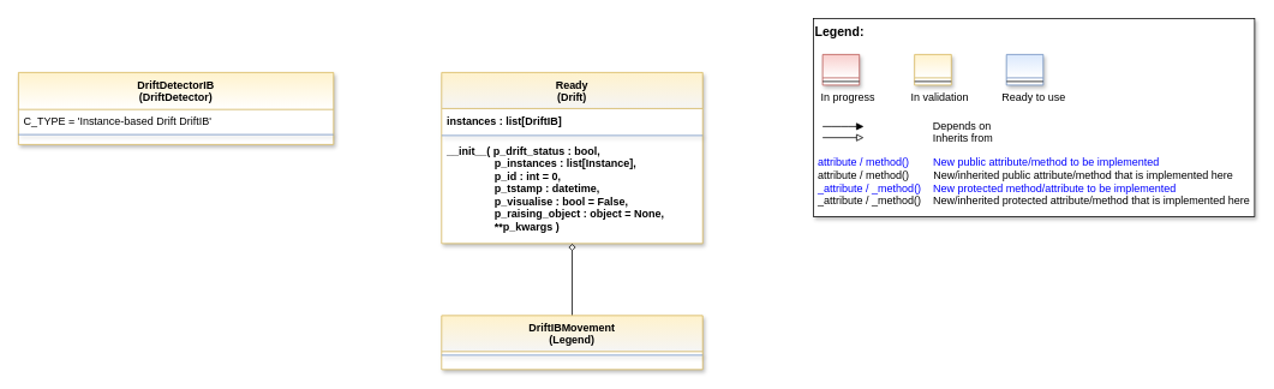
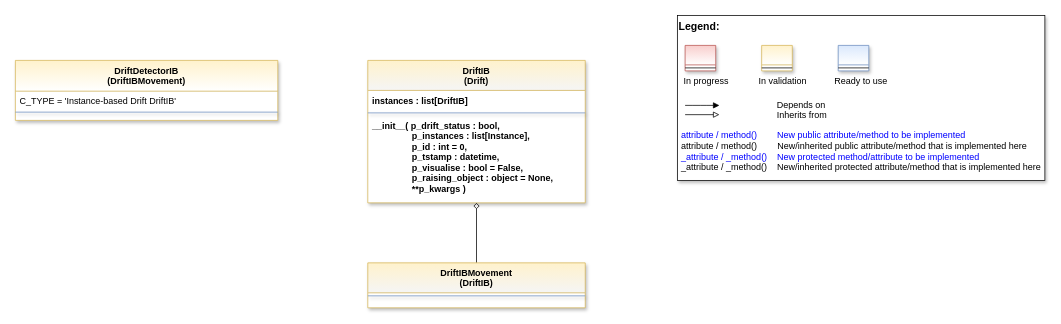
  <mxCell id="0" />
  <mxCell id="1" parent="0" />
  <mxCell id="2" value="" style="group" parent="1" vertex="1" connectable="0"><mxGeometry x="903" y="20" width="490" height="220" as="geometry" /></mxCell>
  <mxCell id="3" value="&lt;font color=&quot;#000000&quot; size=&quot;1&quot;&gt;&lt;b style=&quot;font-size: 14px&quot;&gt;Legend:&lt;br&gt;&lt;/b&gt;&lt;/font&gt;&lt;br&gt;&lt;br&gt;&lt;br&gt;&lt;font color=&quot;#0000ff&quot; style=&quot;font-size: 6px&quot;&gt;&lt;br&gt;&lt;/font&gt;&lt;span style=&quot;color: rgb(0 , 0 , 0)&quot;&gt;&lt;font style=&quot;font-size: 4px&quot;&gt;&amp;nbsp; &amp;nbsp;&lt;/font&gt;&amp;nbsp;In progress&amp;nbsp; &amp;nbsp; &amp;nbsp; &amp;nbsp; &amp;nbsp; &amp;nbsp; In validation&amp;nbsp; &amp;nbsp; &amp;nbsp; &amp;nbsp; &amp;nbsp; &amp;nbsp;Ready to use&lt;/span&gt;&lt;font color=&quot;#000000&quot;&gt;&amp;nbsp;&lt;br&gt;&lt;/font&gt;&lt;font color=&quot;#0000ff&quot;&gt;&lt;br&gt;&lt;br&gt;&lt;br&gt;&lt;br&gt;&amp;nbsp;attribute / method()&amp;nbsp; &amp;nbsp; &amp;nbsp; &amp;nbsp; New public attribute/method to be implemented&lt;/font&gt;&lt;br&gt;&lt;font color=&quot;#000000&quot;&gt;&amp;nbsp;&lt;/font&gt;&lt;font color=&quot;#000000&quot;&gt;attribute / method()&lt;span&gt; &lt;/span&gt;&amp;nbsp; &amp;nbsp; &amp;nbsp; &amp;nbsp;New/inherited public attribute/method that is implemented here&lt;br&gt;&lt;/font&gt;&lt;font color=&quot;#0000ff&quot;&gt;&amp;nbsp;_attribute /&amp;nbsp;&lt;/font&gt;&lt;font color=&quot;#0000ff&quot;&gt;_method()&amp;nbsp; &amp;nbsp; New protected method/attribute to be implemented&lt;/font&gt;&lt;br&gt;&lt;font color=&quot;#000000&quot;&gt;&amp;nbsp;_attribute / _method()&amp;nbsp; &amp;nbsp; New/inherited protected attribute/method that is implemented here&lt;br&gt;&lt;/font&gt;&lt;font color=&quot;#000000&quot;&gt;&lt;br&gt;&lt;br&gt;&lt;br&gt;&lt;br&gt;&lt;br&gt;&lt;/font&gt;" style="text;html=1;align=left;verticalAlign=top;whiteSpace=wrap;rounded=0;fontColor=#006600;strokeColor=#000000;shadow=1;fillColor=#ffffff;" parent="2" vertex="1"><mxGeometry width="490.0" height="220" as="geometry" /></mxCell>
  <mxCell id="4" value="Depends on" style="endArrow=block;html=1;labelPosition=right;verticalLabelPosition=middle;align=left;verticalAlign=middle;endFill=1;fontSize=12;" parent="2" edge="1"><mxGeometry x="-1623.125" y="-2180" width="51.042" height="50" as="geometry"><mxPoint x="10.208" y="120.003" as="sourcePoint" /><mxPoint x="55.991" y="120.003" as="targetPoint" /><mxPoint x="98" as="offset" /><Array as="points"><mxPoint x="30.625" y="120" /></Array></mxGeometry></mxCell>
  <mxCell id="5" value="Inherits from" style="endArrow=block;html=1;labelPosition=right;verticalLabelPosition=middle;align=left;verticalAlign=middle;endFill=0;fontSize=12;" parent="2" edge="1"><mxGeometry x="-1623.125" y="-2180" width="51.042" height="50" as="geometry"><mxPoint x="10.208" y="132.385" as="sourcePoint" /><mxPoint x="55.991" y="132.385" as="targetPoint" /><mxPoint x="98" y="1" as="offset" /></mxGeometry></mxCell>
  <mxCell id="6" value="" style="swimlane;fontStyle=3;align=center;verticalAlign=top;childLayout=stackLayout;horizontal=1;startSize=26;horizontalStack=0;resizeParent=1;resizeLast=0;collapsible=1;marginBottom=0;rounded=0;shadow=1;strokeWidth=1;fillColor=#f8cecc;strokeColor=#b85450;gradientColor=#ffffff;swimlaneFillColor=#ffffff;" parent="2" vertex="1"><mxGeometry x="10.208" y="40" width="40.833" height="34" as="geometry"><mxRectangle x="230" y="140" width="160" height="26" as="alternateBounds" /></mxGeometry></mxCell>
  <mxCell id="7" value="" style="line;html=1;strokeWidth=1;align=left;verticalAlign=middle;spacingTop=-1;spacingLeft=3;spacingRight=3;rotatable=0;labelPosition=right;points=[];portConstraint=eastwest;" parent="6" vertex="1"><mxGeometry y="26" width="40.833" height="8" as="geometry" /></mxCell>
  <mxCell id="8" value="" style="swimlane;fontStyle=3;align=center;verticalAlign=top;childLayout=stackLayout;horizontal=1;startSize=26;horizontalStack=0;resizeParent=1;resizeLast=0;collapsible=1;marginBottom=0;rounded=0;shadow=1;strokeWidth=1;fillColor=#fff2cc;strokeColor=#d6b656;gradientColor=#ffffff;swimlaneFillColor=#ffffff;" parent="2" vertex="1"><mxGeometry x="112.292" y="40" width="40.833" height="34" as="geometry"><mxRectangle x="230" y="140" width="160" height="26" as="alternateBounds" /></mxGeometry></mxCell>
  <mxCell id="9" value="" style="line;html=1;strokeWidth=1;align=left;verticalAlign=middle;spacingTop=-1;spacingLeft=3;spacingRight=3;rotatable=0;labelPosition=right;points=[];portConstraint=eastwest;" parent="8" vertex="1"><mxGeometry y="26" width="40.833" height="8" as="geometry" /></mxCell>
  <mxCell id="10" value="" style="swimlane;fontStyle=3;align=center;verticalAlign=top;childLayout=stackLayout;horizontal=1;startSize=26;horizontalStack=0;resizeParent=1;resizeLast=0;collapsible=1;marginBottom=0;rounded=0;shadow=1;strokeWidth=1;fillColor=#dae8fc;strokeColor=#6c8ebf;gradientColor=#ffffff;swimlaneFillColor=#ffffff;" parent="2" vertex="1"><mxGeometry x="214.375" y="40" width="40.833" height="34" as="geometry"><mxRectangle x="230" y="140" width="160" height="26" as="alternateBounds" /></mxGeometry></mxCell>
  <mxCell id="11" value="" style="line;html=1;strokeWidth=1;align=left;verticalAlign=middle;spacingTop=-1;spacingLeft=3;spacingRight=3;rotatable=0;labelPosition=right;points=[];portConstraint=eastwest;" parent="10" vertex="1"><mxGeometry y="26" width="40.833" height="8" as="geometry" /></mxCell>
- <mxCell id="12" value="DriftDetectorIB&#10;(DriftDetector)" style="swimlane;align=center;verticalAlign=top;childLayout=stackLayout;horizontal=1;startSize=41;horizontalStack=0;resizeParent=1;resizeLast=0;collapsible=1;marginBottom=0;rounded=0;shadow=1;strokeWidth=1;fillColor=#fff2cc;strokeColor=#d6b656;swimlaneFillColor=#ffffff;gradientColor=#FFFFFF;" parent="1" vertex="1"><mxGeometry x="20" y="80" width="350" height="80" as="geometry"><mxRectangle x="230" y="140" width="160" height="26" as="alternateBounds" /></mxGeometry></mxCell>
+ <mxCell id="12" value="DriftDetectorIB&#10;(DriftIBMovement)" style="swimlane;align=center;verticalAlign=top;childLayout=stackLayout;horizontal=1;startSize=41;horizontalStack=0;resizeParent=1;resizeLast=0;collapsible=1;marginBottom=0;rounded=0;shadow=1;strokeWidth=1;fillColor=#fff2cc;strokeColor=#d6b656;swimlaneFillColor=#ffffff;gradientColor=#FFFFFF;" parent="1" vertex="1"><mxGeometry x="20" y="80" width="350" height="80" as="geometry"><mxRectangle x="230" y="140" width="160" height="26" as="alternateBounds" /></mxGeometry></mxCell>
  <mxCell id="13" value="C_TYPE = 'Instance-based Drift DriftIB'" style="text;align=left;verticalAlign=top;spacingLeft=4;spacingRight=4;overflow=hidden;rotatable=0;points=[[0,0.5],[1,0.5]];portConstraint=eastwest;" parent="12" vertex="1"><mxGeometry y="41" width="350" height="24" as="geometry" /></mxCell>
  <mxCell id="14" value="" style="line;html=1;strokeWidth=1;align=center;verticalAlign=top;spacingTop=-1;spacingLeft=3;spacingRight=3;rotatable=0;labelPosition=right;points=[];portConstraint=eastwest;rounded=0;shadow=1;strokeColor=#6c8ebf;swimlaneFillColor=#ffffff;fontFamily=Helvetica;fontSize=12;fontColor=default;fontStyle=3;fillColor=#dae8fc;gradientColor=#ffffff;" parent="12" vertex="1"><mxGeometry y="65" width="350" height="8" as="geometry" /></mxCell>
- <mxCell id="15" value="Ready&#10;(Drift)" style="swimlane;fontStyle=1;align=center;verticalAlign=top;childLayout=stackLayout;horizontal=1;startSize=40;horizontalStack=0;resizeParent=1;resizeLast=0;collapsible=1;marginBottom=0;rounded=0;shadow=1;strokeWidth=1;fillColor=#fff2cc;strokeColor=#d6b656;swimlaneFillColor=#ffffff;fontFamily=Helvetica;fontSize=12;gradientColor=#F5F5F5;" parent="1" vertex="1"><mxGeometry x="490" y="80" width="290" height="190" as="geometry"><mxRectangle x="230" y="140" width="160" height="26" as="alternateBounds" /></mxGeometry></mxCell>
+ <mxCell id="15" value="DriftIB&#10;(Drift)" style="swimlane;fontStyle=1;align=center;verticalAlign=top;childLayout=stackLayout;horizontal=1;startSize=40;horizontalStack=0;resizeParent=1;resizeLast=0;collapsible=1;marginBottom=0;rounded=0;shadow=1;strokeWidth=1;fillColor=#fff2cc;strokeColor=#d6b656;swimlaneFillColor=#ffffff;fontFamily=Helvetica;fontSize=12;gradientColor=#F5F5F5;" parent="1" vertex="1"><mxGeometry x="490" y="80" width="290" height="190" as="geometry"><mxRectangle x="230" y="140" width="160" height="26" as="alternateBounds" /></mxGeometry></mxCell>
  <mxCell id="16" value="instances : list[DriftIB]" style="text;align=left;verticalAlign=top;spacingLeft=4;spacingRight=4;overflow=hidden;rotatable=0;points=[[0,0.5],[1,0.5]];portConstraint=eastwest;fontStyle=1" parent="15" vertex="1"><mxGeometry y="40" width="290" height="26" as="geometry" /></mxCell>
  <mxCell id="17" value="" style="line;html=1;strokeWidth=1;align=center;verticalAlign=top;spacingTop=-1;spacingLeft=3;spacingRight=3;rotatable=0;labelPosition=right;points=[];portConstraint=eastwest;rounded=0;shadow=1;strokeColor=#6c8ebf;swimlaneFillColor=#ffffff;fontFamily=Helvetica;fontSize=12;fontColor=default;fontStyle=1;fillColor=#dae8fc;gradientColor=#ffffff;" parent="15" vertex="1"><mxGeometry y="66" width="290" height="8" as="geometry" /></mxCell>
  <mxCell id="18" value="__init__( p_drift_status : bool,&#10;                p_instances : list[Instance],&#10;                p_id : int = 0,&#10;                p_tstamp : datetime,&#10;                p_visualise : bool = False,&#10;                p_raising_object : object = None,&#10;                **p_kwargs )" style="text;align=left;verticalAlign=top;spacingLeft=4;spacingRight=4;overflow=hidden;rotatable=0;points=[[0,0.5],[1,0.5]];portConstraint=eastwest;fontStyle=1" parent="15" vertex="1"><mxGeometry y="74" width="290" height="110" as="geometry" /></mxCell>
  <mxCell id="19" style="edgeStyle=orthogonalEdgeStyle;rounded=0;orthogonalLoop=1;jettySize=auto;html=1;endArrow=diamond;endFill=0;" parent="1" source="20" target="15" edge="1"><mxGeometry relative="1" as="geometry" /></mxCell>
- <mxCell id="20" value="DriftIBMovement&#10;(Legend)" style="swimlane;fontStyle=1;align=center;verticalAlign=top;childLayout=stackLayout;horizontal=1;startSize=40;horizontalStack=0;resizeParent=1;resizeLast=0;collapsible=1;marginBottom=0;rounded=0;shadow=1;strokeWidth=1;fillColor=#fff2cc;strokeColor=#d6b656;swimlaneFillColor=#ffffff;fontFamily=Helvetica;fontSize=12;gradientColor=#F5F5F5;" parent="1" vertex="1"><mxGeometry x="490" y="350" width="290" height="60" as="geometry"><mxRectangle x="230" y="140" width="160" height="26" as="alternateBounds" /></mxGeometry></mxCell>
+ <mxCell id="20" value="DriftIBMovement&#10;(DriftIB)" style="swimlane;fontStyle=1;align=center;verticalAlign=top;childLayout=stackLayout;horizontal=1;startSize=40;horizontalStack=0;resizeParent=1;resizeLast=0;collapsible=1;marginBottom=0;rounded=0;shadow=1;strokeWidth=1;fillColor=#fff2cc;strokeColor=#d6b656;swimlaneFillColor=#ffffff;fontFamily=Helvetica;fontSize=12;gradientColor=#F5F5F5;" parent="1" vertex="1"><mxGeometry x="490" y="350" width="290" height="60" as="geometry"><mxRectangle x="230" y="140" width="160" height="26" as="alternateBounds" /></mxGeometry></mxCell>
  <mxCell id="21" value="" style="line;html=1;strokeWidth=1;align=center;verticalAlign=top;spacingTop=-1;spacingLeft=3;spacingRight=3;rotatable=0;labelPosition=right;points=[];portConstraint=eastwest;rounded=0;shadow=1;strokeColor=#6c8ebf;swimlaneFillColor=#ffffff;fontFamily=Helvetica;fontSize=12;fontColor=default;fontStyle=1;fillColor=#dae8fc;gradientColor=#ffffff;" parent="20" vertex="1"><mxGeometry y="40" width="290" height="8" as="geometry" /></mxCell>
